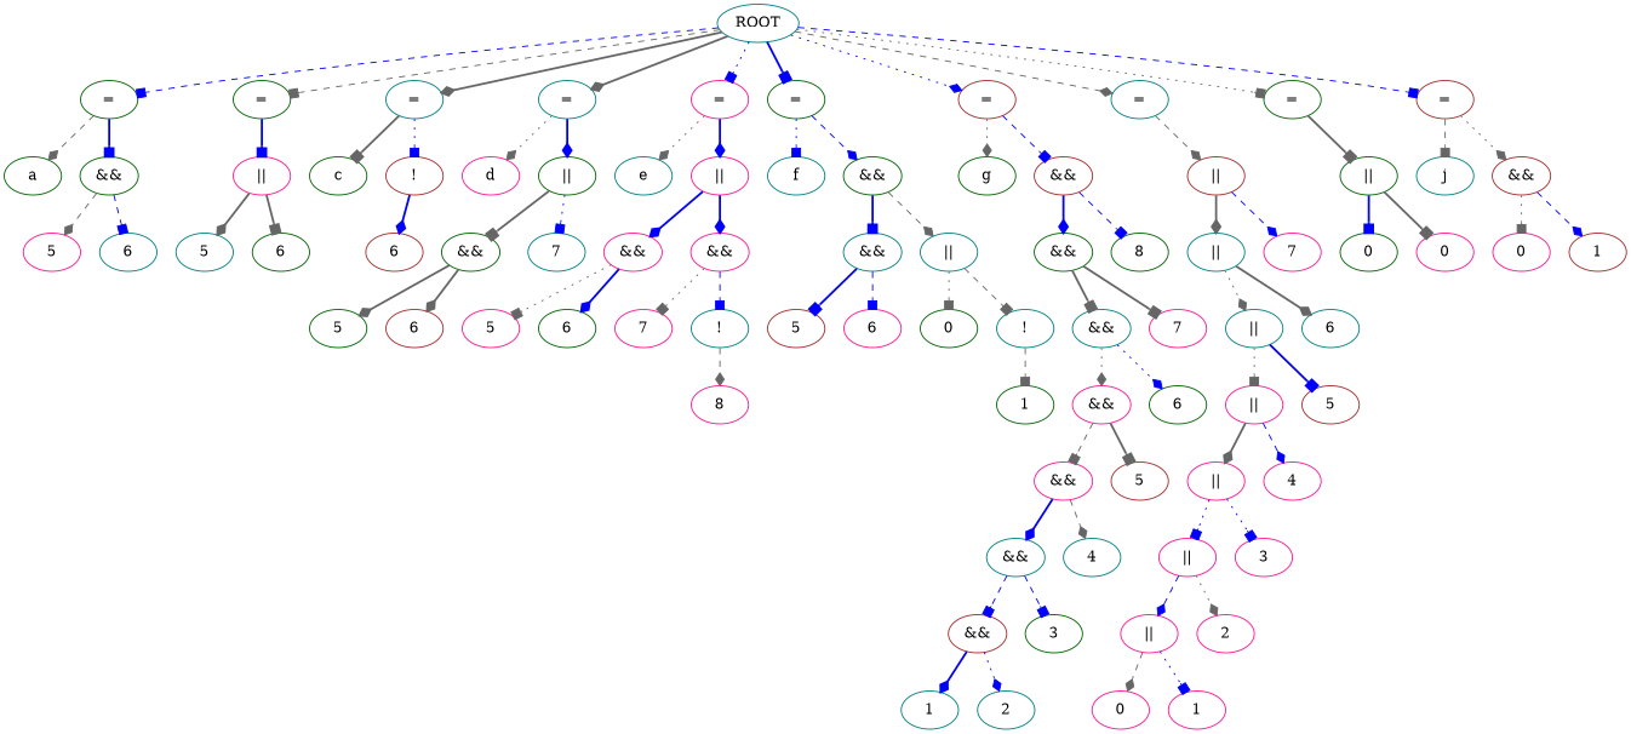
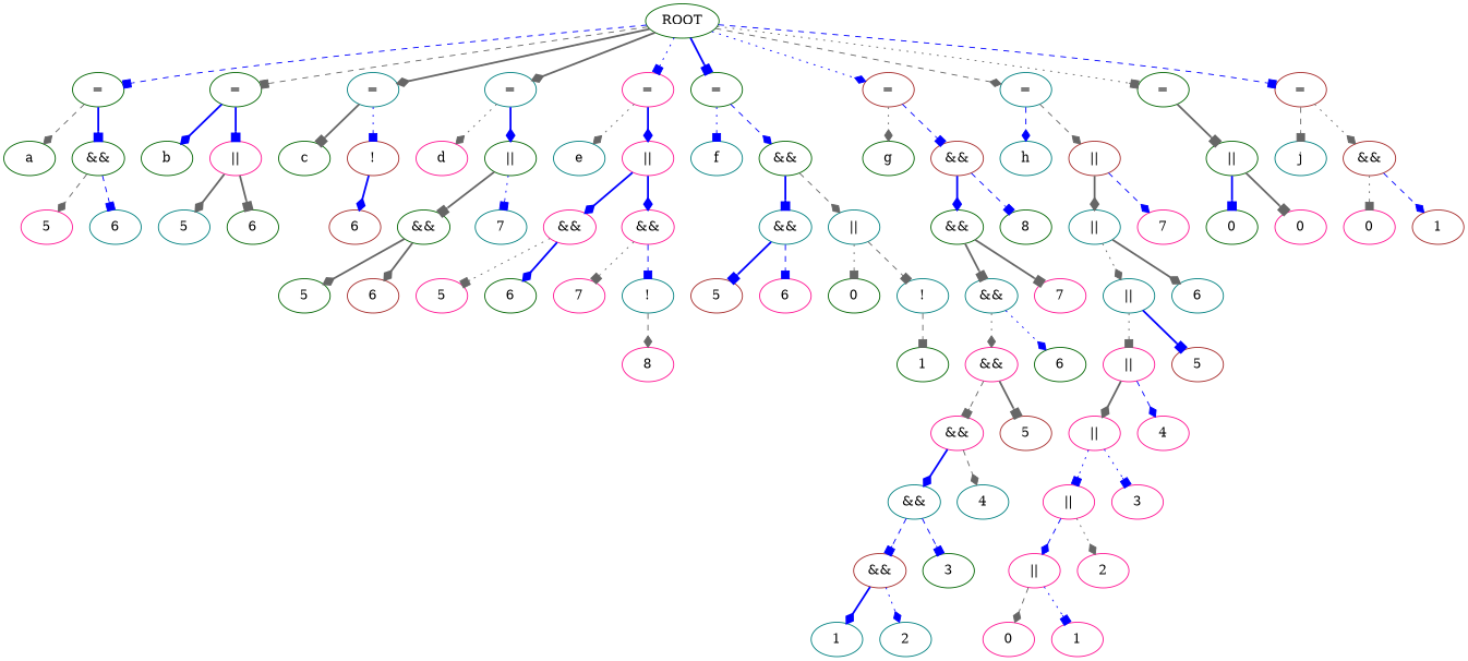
  strict digraph {
    node [color=deeppink]
    edge [arrowhead=diamond color=gray40 style=bold]
    n1 [color=darkgreen label="="]
    n2 [color=darkgreen label=a]
    n3 [color=darkgreen label="&&"]
    n4 [label=5]
    n5 [color=teal label=6]
    n6 [color=darkgreen label="="]
+   n7 [color=darkgreen label=b]
    n8 [label="||"]
    n9 [color=teal label=5]
    n10 [color=darkgreen label=6]
    n11 [color=teal label="="]
    n12 [color=darkgreen label=c]
    n13 [color=brown label="!"]
    n14 [color=brown label=6]
    n15 [color=teal label="="]
    n16 [label=d]
    n17 [color=darkgreen label="||"]
    n18 [color=darkgreen label="&&"]
    n19 [color=teal label=7]
    n20 [label="="]
    n21 [color=teal label=e]
    n22 [label="||"]
    n23 [label="&&"]
    n24 [label="&&"]
    n25 [color=darkgreen label="="]
    n26 [color=teal label=f]
    n27 [color=darkgreen label="&&"]
    n28 [color=teal label="&&"]
    n29 [color=teal label="||"]
    n30 [color=brown label="="]
    n31 [color=darkgreen label=g]
    n32 [color=brown label="&&"]
    n33 [color=darkgreen label="&&"]
    n34 [color=darkgreen label=8]
    n35 [color=teal label="="]
+   n36 [color=teal label=h]
    n37 [color=brown label="||"]
    n38 [color=teal label="||"]
    n39 [label=7]
    n40 [color=darkgreen label="="]
    n41 [color=darkgreen label="||"]
    n42 [color=darkgreen label=0]
    n43 [label=0]
    n44 [color=brown label="="]
    n45 [color=teal label=j]
    n46 [color=brown label="&&"]
    n47 [label=0]
    n48 [color=brown label=1]
-   ROOT [color=teal]
+   ROOT [color=darkgreen]
    n50 [color=darkgreen label=5]
    n51 [color=brown label=6]
    n52 [label=5]
    n53 [color=darkgreen label=6]
    n54 [label=7]
    n55 [color=teal label="!"]
    n56 [label=8]
    n57 [color=brown label=5]
    n58 [label=6]
    n59 [color=darkgreen label=0]
    n60 [color=teal label="!"]
    n61 [color=darkgreen label=1]
    n62 [color=teal label="&&"]
    n63 [label=7]
    n64 [label="&&"]
    n65 [color=darkgreen label=6]
    n66 [label="&&"]
    n67 [color=brown label=5]
    n68 [color=teal label="&&"]
    n69 [color=teal label=4]
    n70 [color=brown label="&&"]
    n71 [color=darkgreen label=3]
    n72 [color=teal label=1]
    n73 [color=teal label=2]
    n74 [color=teal label="||"]
    n75 [color=teal label=6]
    n76 [label="||"]
    n77 [color=brown label=5]
    n78 [label="||"]
    n79 [label=4]
    n80 [label="||"]
    n81 [label=3]
    n82 [label="||"]
    n83 [label=2]
    n84 [label=0]
    n85 [label=1]
    n1 -> n2 [style=dashed]
    n1 -> n3 [arrowhead=box color=blue]
    n3 -> n4 [style=dashed]
    n3 -> n5 [arrowhead=box color=blue style=dashed]
+   n6 -> n7 [color=blue]
    n6 -> n8 [arrowhead=box color=blue]
    n8 -> n9
    n8 -> n10 [arrowhead=box]
    n11 -> n12 [arrowhead=box]
    n11 -> n13 [arrowhead=box color=blue style=dotted]
    n13 -> n14 [color=blue]
    n15 -> n16 [style=dotted]
    n15 -> n17 [color=blue]
    n17 -> n18 [arrowhead=box]
    n17 -> n19 [arrowhead=box color=blue style=dotted]
    n18 -> n50
    n18 -> n51
    n20 -> n21 [style=dotted]
    n20 -> n22 [color=blue]
    n22 -> n23 [color=blue]
    n22 -> n24 [color=blue]
    n23 -> n52 [arrowhead=box style=dotted]
    n23 -> n53 [color=blue]
    n24 -> n54 [arrowhead=box style=dotted]
    n24 -> n55 [arrowhead=box color=blue style=dashed]
    n25 -> n26 [arrowhead=box color=blue style=dotted]
    n25 -> n27 [color=blue style=dashed]
    n27 -> n28 [arrowhead=box color=blue]
    n27 -> n29 [style=dashed]
    n28 -> n57 [arrowhead=box color=blue]
    n28 -> n58 [arrowhead=box color=blue style=dashed]
    n29 -> n59 [arrowhead=box style=dotted]
    n29 -> n60 [arrowhead=box style=dashed]
    n30 -> n31 [style=dotted]
    n30 -> n32 [arrowhead=box color=blue style=dashed]
    n32 -> n33 [color=blue]
    n32 -> n34 [arrowhead=box color=blue style=dashed]
    n33 -> n62 [arrowhead=box]
    n33 -> n63 [arrowhead=box]
+   n35 -> n36 [color=blue style=dashed]
    n35 -> n37 [style=dashed]
    n37 -> n38
    n37 -> n39 [color=blue style=dashed]
    n38 -> n74 [style=dotted]
    n38 -> n75
    n40 -> n41 [arrowhead=box]
    n41 -> n42 [arrowhead=box color=blue]
    n41 -> n43 [arrowhead=box]
    n44 -> n45 [arrowhead=box style=dashed]
    n44 -> n46 [style=dotted]
    n46 -> n47 [arrowhead=box style=dotted]
    n46 -> n48 [color=blue style=dashed]
    ROOT -> n1 [arrowhead=box color=blue style=dashed]
    ROOT -> n6 [arrowhead=box style=dashed]
    ROOT -> n11
    ROOT -> n15
    ROOT -> n20 [arrowhead=box color=blue style=dotted]
    ROOT -> n25 [arrowhead=box color=blue]
    ROOT -> n30 [color=blue style=dotted]
    ROOT -> n35 [style=dashed]
    ROOT -> n40 [arrowhead=box style=dotted]
    ROOT -> n44 [arrowhead=box color=blue style=dashed]
    n55 -> n56 [style=dashed]
    n60 -> n61 [arrowhead=box style=dashed]
    n62 -> n64 [style=dotted]
    n62 -> n65 [color=blue style=dotted]
    n64 -> n66 [arrowhead=box style=dashed]
    n64 -> n67 [arrowhead=box]
    n66 -> n68 [color=blue]
    n66 -> n69 [style=dashed]
    n68 -> n70 [arrowhead=box color=blue style=dashed]
    n68 -> n71 [arrowhead=box color=blue style=dashed]
    n70 -> n72 [color=blue]
    n70 -> n73 [color=blue style=dotted]
    n74 -> n76 [arrowhead=box style=dotted]
    n74 -> n77 [arrowhead=box color=blue]
    n76 -> n78
    n76 -> n79 [color=blue style=dashed]
    n78 -> n80 [arrowhead=box color=blue style=dotted]
    n78 -> n81 [arrowhead=box color=blue style=dotted]
    n80 -> n82 [color=blue style=dashed]
    n80 -> n83 [style=dotted]
    n82 -> n84 [style=dashed]
    n82 -> n85 [arrowhead=box color=blue style=dotted]
  }
